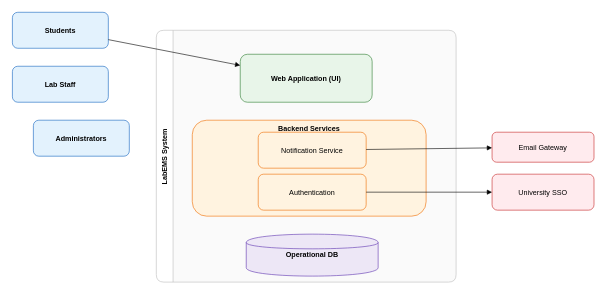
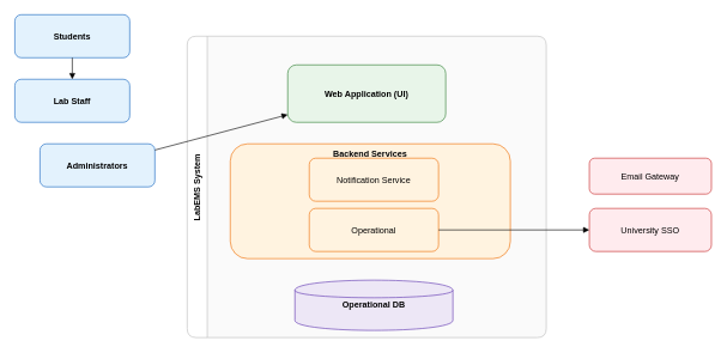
  <mxCell id="0" />
  <mxCell id="1" parent="0" />
  <mxCell id="2" value="LabEMS System" style="shape=swimlane;rounded=1;horizontal=0;startSize=28;swimlaneFillColor=#FAFAFA;strokeColor=#BDBDBD;fontStyle=1;" parent="1" vertex="1"><mxGeometry x="260" y="50" width="500" height="420" as="geometry" /></mxCell>
  <mxCell id="3" value="Web Application (UI)" style="shape=rectangle;rounded=1;fillColor=#E8F5E9;strokeColor=#2E7D32;fontStyle=1;verticalAlign=middle;" parent="2" vertex="1"><mxGeometry x="140" y="40" width="220" height="80" as="geometry" /></mxCell>
  <mxCell id="4" value="Backend Services" style="shape=rectangle;rounded=1;fillColor=#FFF3E0;strokeColor=#EF6C00;fontStyle=1;verticalAlign=top;" parent="2" vertex="1"><mxGeometry x="60" y="150" width="390" height="160" as="geometry" /></mxCell>
- <mxCell id="5" value="Authentication" style="shape=rectangle;rounded=1;fillColor=#FFF3E0;strokeColor=#EF6C00;" parent="2" vertex="1"><mxGeometry x="170" y="240" width="180" height="60" as="geometry" /></mxCell>
+ <mxCell id="5" value="Operational" style="shape=rectangle;rounded=1;fillColor=#FFF3E0;strokeColor=#EF6C00;" parent="2" vertex="1"><mxGeometry x="170" y="240" width="180" height="60" as="geometry" /></mxCell>
  <mxCell id="6" value="Notification Service" style="shape=rectangle;rounded=1;fillColor=#FFF3E0;strokeColor=#EF6C00;" parent="2" vertex="1"><mxGeometry x="170" y="170" width="180" height="60" as="geometry" /></mxCell>
  <mxCell id="7" value="Operational DB" style="shape=cylinder;whiteSpace=wrap;html=1;fillColor=#EDE7F6;strokeColor=#5E35B1;fontStyle=1" parent="2" vertex="1"><mxGeometry x="150" y="340" width="220" height="70" as="geometry" /></mxCell>
  <mxCell id="8" value="Students" style="shape=rectangle;rounded=1;fillColor=#E3F2FD;strokeColor=#1565C0;fontStyle=1;" parent="1" vertex="1"><mxGeometry x="20" y="20" width="160" height="60" as="geometry" /></mxCell>
  <mxCell id="9" value="Lab Staff" style="shape=rectangle;rounded=1;fillColor=#E3F2FD;strokeColor=#1565C0;fontStyle=1;" parent="1" vertex="1"><mxGeometry x="20" y="110" width="160" height="60" as="geometry" /></mxCell>
  <mxCell id="10" value="Administrators" style="shape=rectangle;rounded=1;fillColor=#E3F2FD;strokeColor=#1565C0;fontStyle=1;" parent="1" vertex="1"><mxGeometry x="55" y="200" width="160" height="60" as="geometry" /></mxCell>
  <mxCell id="11" value="Email Gateway" style="shape=rectangle;rounded=1;fillColor=#FFEBEE;strokeColor=#C62828;" parent="1" vertex="1"><mxGeometry x="820" y="220" width="170" height="50" as="geometry" /></mxCell>
  <mxCell id="12" value="University SSO" style="shape=rectangle;rounded=1;fillColor=#FFEBEE;strokeColor=#C62828;" parent="1" vertex="1"><mxGeometry x="820" y="290" width="170" height="60" as="geometry" /></mxCell>
- <mxCell id="13" style="endArrow=block;edgeStyle=none;" parent="1" source="8" target="3" edge="1"><mxGeometry relative="1" as="geometry" /></mxCell>
- <mxCell id="15" style="endArrow=block;edgeStyle=none;" parent="1" source="6" target="11" edge="1"><mxGeometry relative="1" as="geometry" /></mxCell>
+ <mxCell id="13" style="endArrow=block;edgeStyle=none;" parent="1" source="8" target="9" edge="1"><mxGeometry relative="1" as="geometry" /></mxCell>
+ <mxCell id="14" style="endArrow=block;edgeStyle=none;" parent="1" source="10" target="3" edge="1"><mxGeometry relative="1" as="geometry" /></mxCell>
  <mxCell id="16" style="endArrow=block;edgeStyle=none;" parent="1" source="5" target="12" edge="1"><mxGeometry relative="1" as="geometry" /></mxCell>
